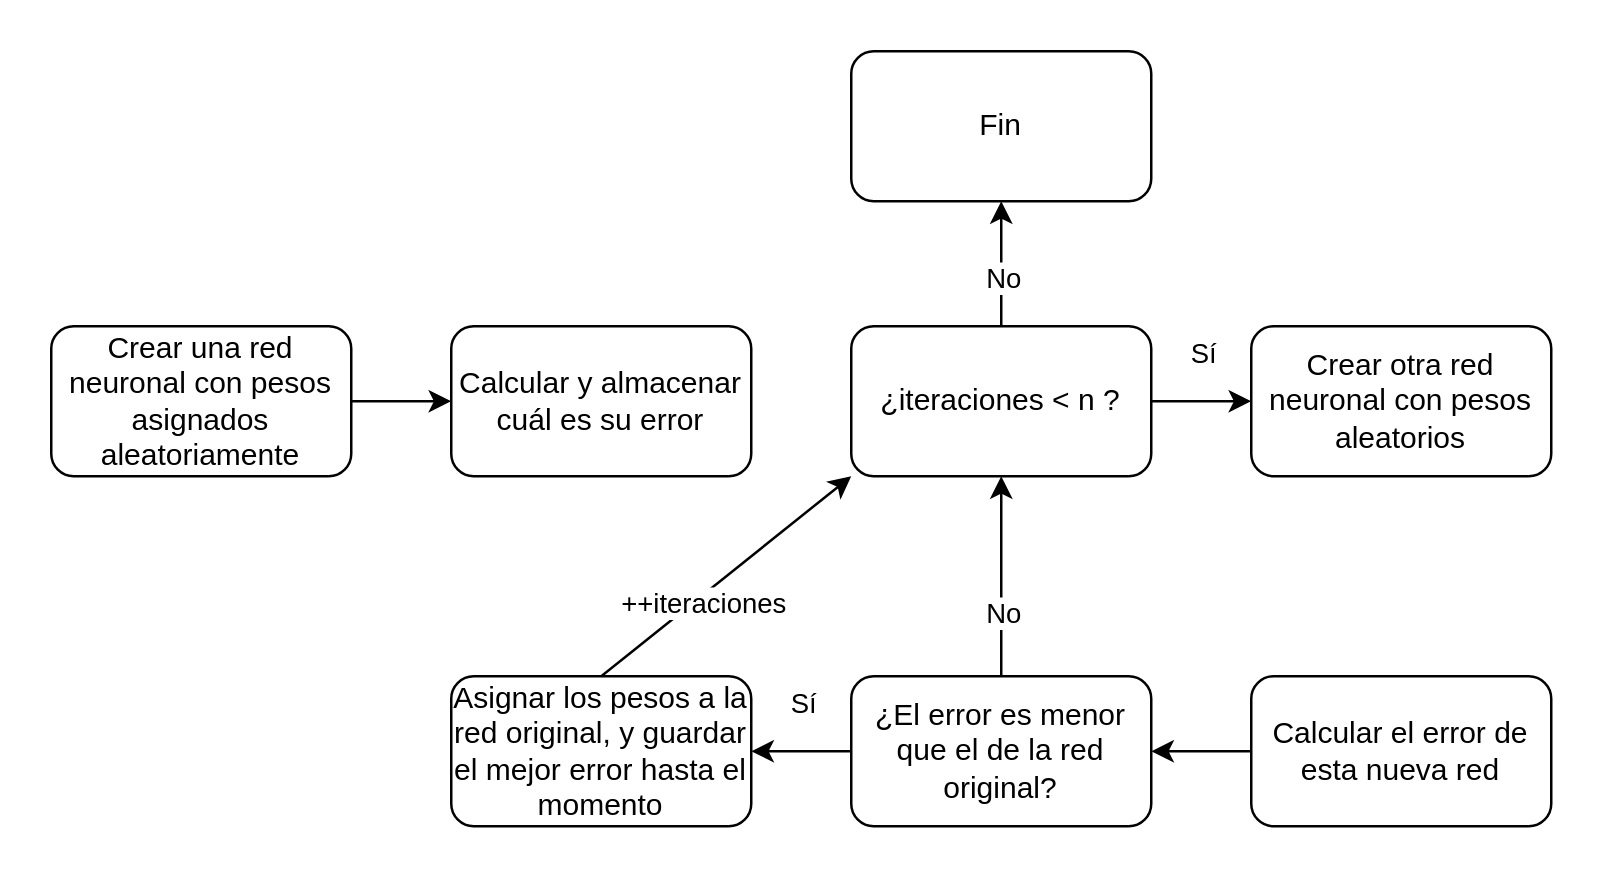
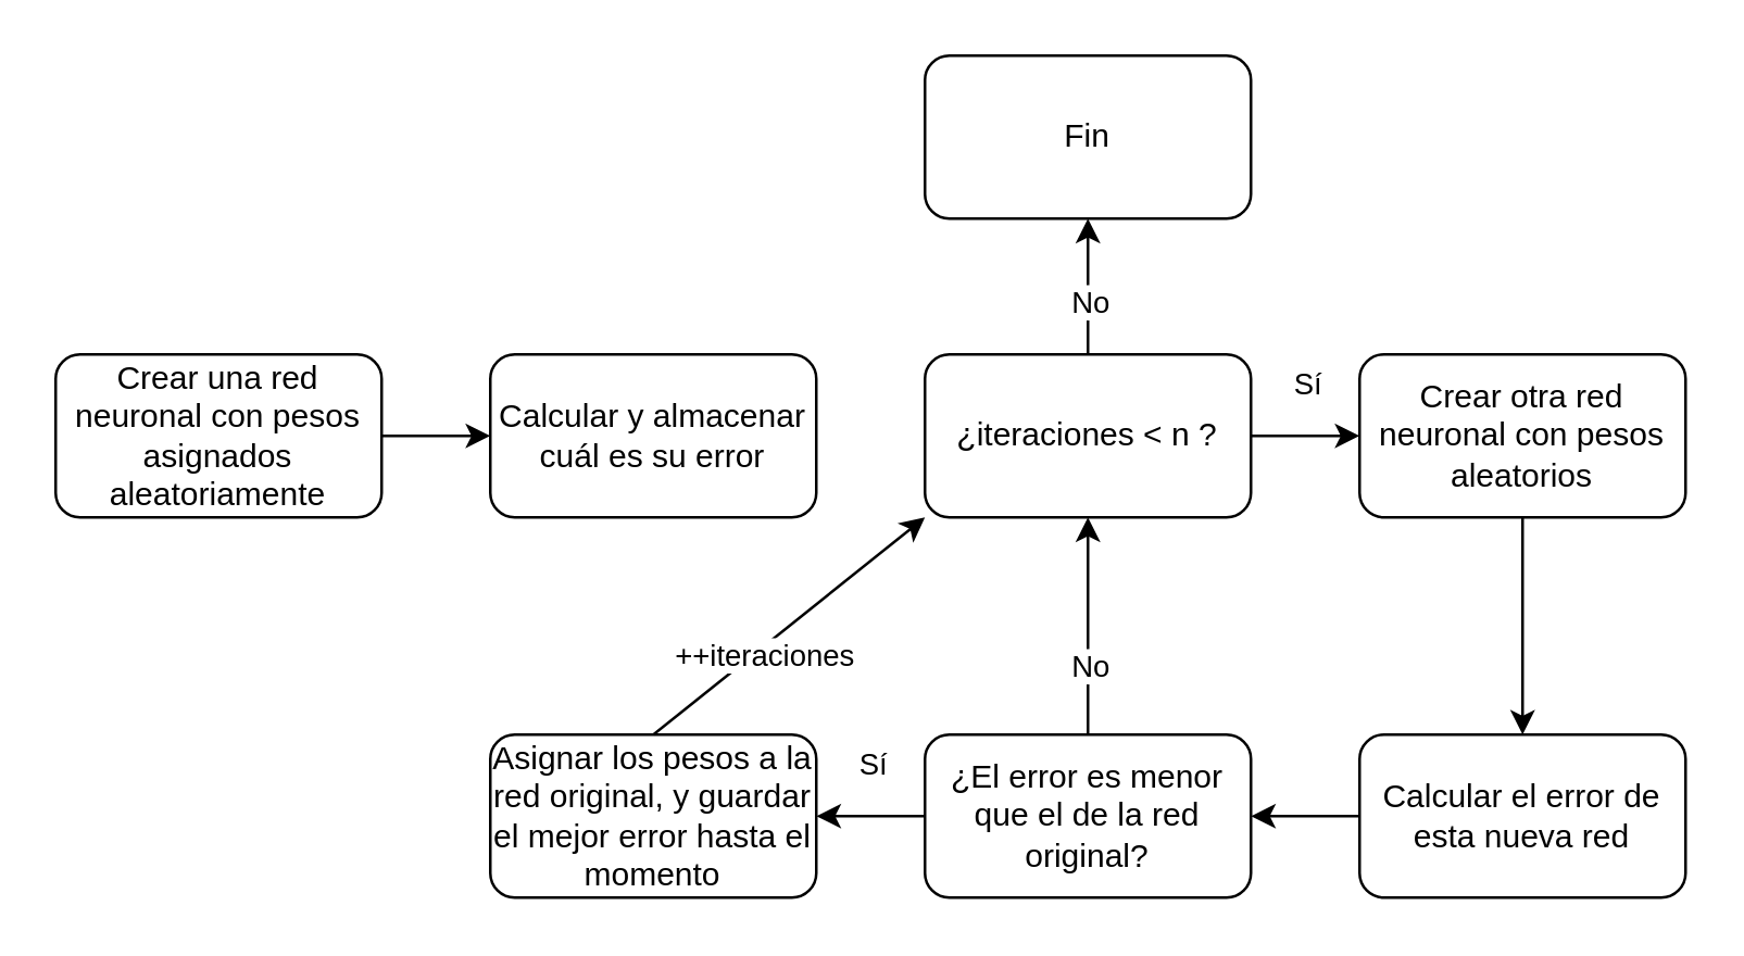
  <mxCell id="0" />
  <mxCell id="1" parent="0" />
  <mxCell id="2" value="" style="edgeStyle=orthogonalEdgeStyle;rounded=0;orthogonalLoop=1;jettySize=auto;html=1;" edge="1" parent="1" source="3" target="4"><mxGeometry relative="1" as="geometry" /></mxCell>
  <mxCell id="3" value="Crear una red neuronal con pesos asignados aleatoriamente" style="rounded=1;whiteSpace=wrap;html=1;" vertex="1" parent="1"><mxGeometry x="20" y="130" width="120" height="60" as="geometry" /></mxCell>
  <mxCell id="4" value="Calcular y almacenar cuál es su error" style="rounded=1;whiteSpace=wrap;html=1;" vertex="1" parent="1"><mxGeometry x="180" y="130" width="120" height="60" as="geometry" /></mxCell>
  <mxCell id="5" value="" style="edgeStyle=orthogonalEdgeStyle;rounded=0;orthogonalLoop=1;jettySize=auto;html=1;" edge="1" parent="1" source="9" target="11"><mxGeometry relative="1" as="geometry"><Array as="points"><mxPoint x="480" y="160" /><mxPoint x="480" y="160" /></Array></mxGeometry></mxCell>
  <mxCell id="6" value="Sí" style="edgeLabel;html=1;align=center;verticalAlign=middle;resizable=0;points=[];" vertex="1" connectable="0" parent="5"><mxGeometry x="0.121" y="-3" relative="1" as="geometry"><mxPoint x="-2" y="-23" as="offset" /></mxGeometry></mxCell>
  <mxCell id="7" value="" style="edgeStyle=orthogonalEdgeStyle;rounded=0;orthogonalLoop=1;jettySize=auto;html=1;" edge="1" parent="1" source="9" target="22"><mxGeometry relative="1" as="geometry" /></mxCell>
  <mxCell id="8" value="No" style="edgeLabel;html=1;align=center;verticalAlign=middle;resizable=0;points=[];" vertex="1" connectable="0" parent="7"><mxGeometry x="-0.681" y="-4" relative="1" as="geometry"><mxPoint x="-4" y="-12" as="offset" /></mxGeometry></mxCell>
  <mxCell id="9" value="¿iteraciones &amp;lt; n ?" style="rounded=1;whiteSpace=wrap;html=1;" vertex="1" parent="1"><mxGeometry x="340" y="130" width="120" height="60" as="geometry" /></mxCell>
+ <mxCell id="10" value="" style="edgeStyle=orthogonalEdgeStyle;rounded=0;orthogonalLoop=1;jettySize=auto;html=1;" edge="1" parent="1" source="11" target="13"><mxGeometry relative="1" as="geometry" /></mxCell>
  <mxCell id="11" value="Crear otra red neuronal con pesos aleatorios" style="rounded=1;whiteSpace=wrap;html=1;" vertex="1" parent="1"><mxGeometry x="500" y="130" width="120" height="60" as="geometry" /></mxCell>
  <mxCell id="12" value="" style="edgeStyle=orthogonalEdgeStyle;rounded=0;orthogonalLoop=1;jettySize=auto;html=1;" edge="1" parent="1" source="13" target="18"><mxGeometry relative="1" as="geometry" /></mxCell>
  <mxCell id="13" value="Calcular el error de esta nueva red" style="rounded=1;whiteSpace=wrap;html=1;" vertex="1" parent="1"><mxGeometry x="500" y="270" width="120" height="60" as="geometry" /></mxCell>
  <mxCell id="14" value="" style="edgeStyle=orthogonalEdgeStyle;rounded=0;orthogonalLoop=1;jettySize=auto;html=1;" edge="1" parent="1" source="18" target="9"><mxGeometry relative="1" as="geometry" /></mxCell>
  <mxCell id="15" value="No" style="edgeLabel;html=1;align=center;verticalAlign=middle;resizable=0;points=[];" vertex="1" connectable="0" parent="14"><mxGeometry x="-0.352" relative="1" as="geometry"><mxPoint as="offset" /></mxGeometry></mxCell>
  <mxCell id="16" value="" style="edgeStyle=orthogonalEdgeStyle;rounded=0;orthogonalLoop=1;jettySize=auto;html=1;" edge="1" parent="1" source="18" target="19"><mxGeometry relative="1" as="geometry" /></mxCell>
  <mxCell id="17" value="Sí" style="edgeLabel;html=1;align=center;verticalAlign=middle;resizable=0;points=[];" vertex="1" connectable="0" parent="16"><mxGeometry x="-0.222" y="-1" relative="1" as="geometry"><mxPoint x="-4" y="-19" as="offset" /></mxGeometry></mxCell>
  <mxCell id="18" value="¿El error es menor que el de la red original?" style="rounded=1;whiteSpace=wrap;html=1;" vertex="1" parent="1"><mxGeometry x="340" y="270" width="120" height="60" as="geometry" /></mxCell>
  <mxCell id="19" value="Asignar los pesos a la red original, y guardar el mejor error hasta el momento" style="rounded=1;whiteSpace=wrap;html=1;" vertex="1" parent="1"><mxGeometry x="180" y="270" width="120" height="60" as="geometry" /></mxCell>
  <mxCell id="20" value="" style="endArrow=classic;html=1;exitX=0.5;exitY=0;exitDx=0;exitDy=0;entryX=0;entryY=1;entryDx=0;entryDy=0;" edge="1" parent="1" source="19" target="9"><mxGeometry width="50" height="50" relative="1" as="geometry"><mxPoint x="240" y="270" as="sourcePoint" /><mxPoint x="290" y="220" as="targetPoint" /></mxGeometry></mxCell>
  <mxCell id="21" value="++iteraciones" style="edgeLabel;html=1;align=center;verticalAlign=middle;resizable=0;points=[];" vertex="1" connectable="0" parent="20"><mxGeometry x="-0.398" y="-1" relative="1" as="geometry"><mxPoint x="9" y="-6" as="offset" /></mxGeometry></mxCell>
  <mxCell id="22" value="Fin" style="rounded=1;whiteSpace=wrap;html=1;" vertex="1" parent="1"><mxGeometry x="340" y="20" width="120" height="60" as="geometry" /></mxCell>
